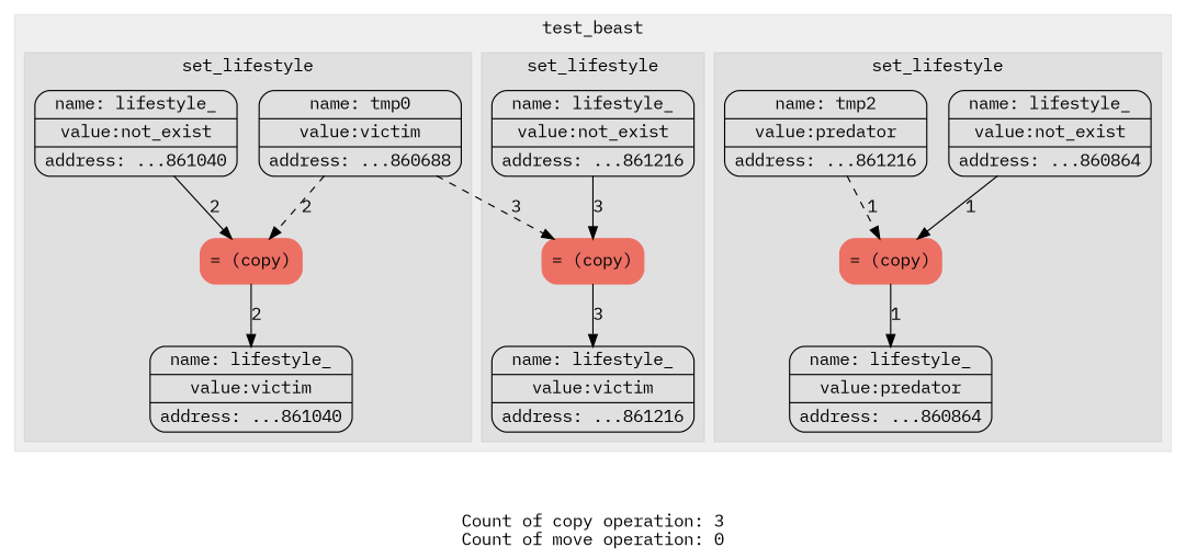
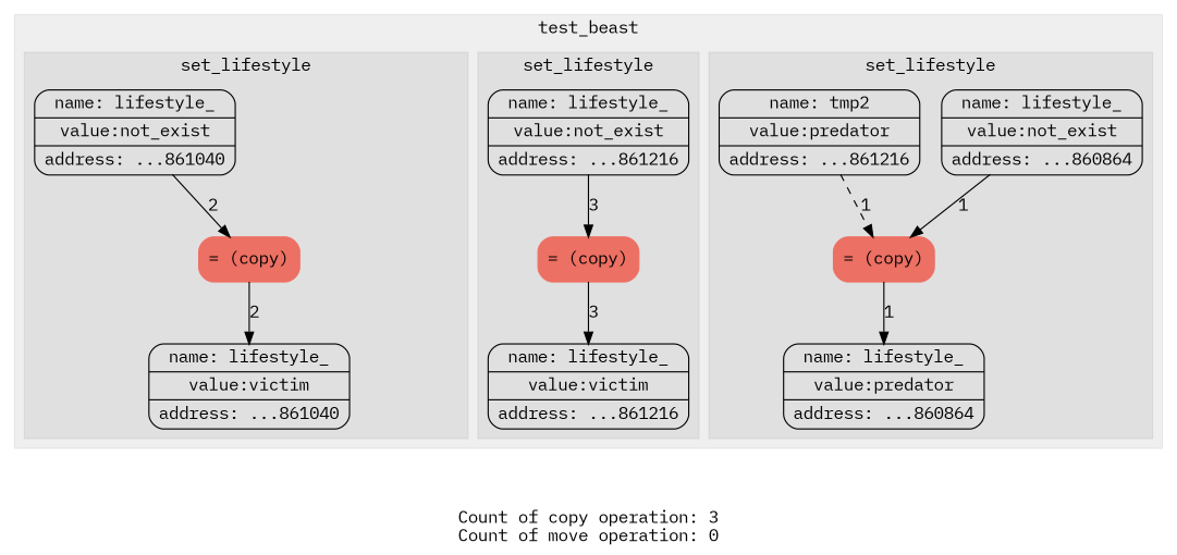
  digraph {
    label="Count of copy operation: 3\nCount of move operation: 0"
    trankdir=HR
    fontname="IBM Plex Mono"
    node [shape=Mrecord fontname="IBM Plex Mono"]
    edge [fontname="IBM Plex Mono"]
    n1 [label="{ {name: lifestyle_} | {value:not_exist} | {address: ...860864}} "]
    n2 [color="#EC7063" label="= (copy)" style=filled]
    n3 [label="{ {name: tmp2} | {value:predator} | {address: ...861216}} "]
    n4 [label="{ {name: lifestyle_} | {value:predator} | {address: ...860864}} "]
-   n5 [label="{ {name: tmp0} | {value:victim} | {address: ...860688}} "]
    n6 [color="#EC7063" label="= (copy)" style=filled]
    n7 [label="{ {name: lifestyle_} | {value:not_exist} | {address: ...861040}} "]
    n8 [label="{ {name: lifestyle_} | {value:victim} | {address: ...861040}} "]
    n9 [color="#EC7063" label="= (copy)" style=filled]
    n10 [label="{ {name: lifestyle_} | {value:not_exist} | {address: ...861216}} "]
    n11 [label="{ {name: lifestyle_} | {value:victim} | {address: ...861216}} "]
    subgraph cluster_1 {
      color="#00000010"
      label=test_beast
      style=filled
      subgraph cluster_2 {
        color="#00000010"
        label=set_lifestyle
        style=filled
        n1
        n2
        n3
        n4
      }
      subgraph cluster_3 {
        color="#00000010"
        label=set_lifestyle
        style=filled
-       n5
        n6
        n7
        n8
      }
      subgraph cluster_4 {
        color="#00000010"
        label=set_lifestyle
        style=filled
        n9
        n10
        n11
      }
    }
    n1 -> n2 [label=1]
    n2 -> n4 [label=1]
    n3 -> n2 [label=1 style=dashed]
-   n5 -> n6 [label=2 style=dashed]
-   n5 -> n9 [label=3 style=dashed]
    n6 -> n8 [label=2]
    n7 -> n6 [label=2]
    n9 -> n11 [label=3]
    n10 -> n9 [label=3]
  }
